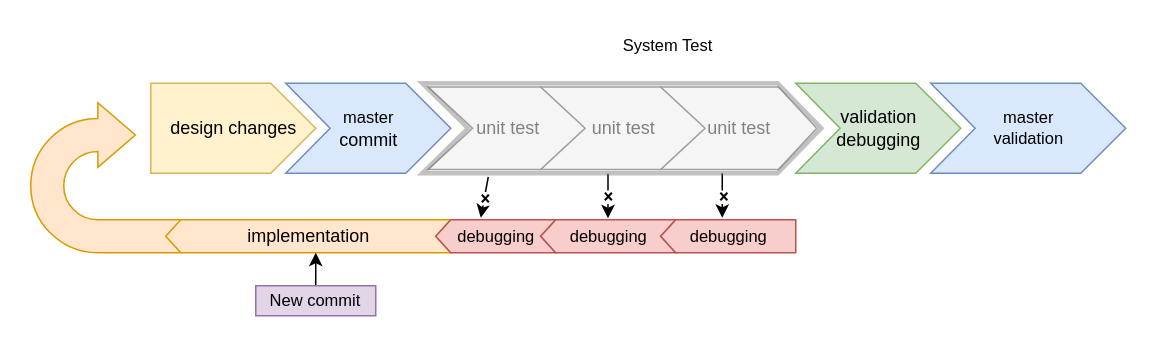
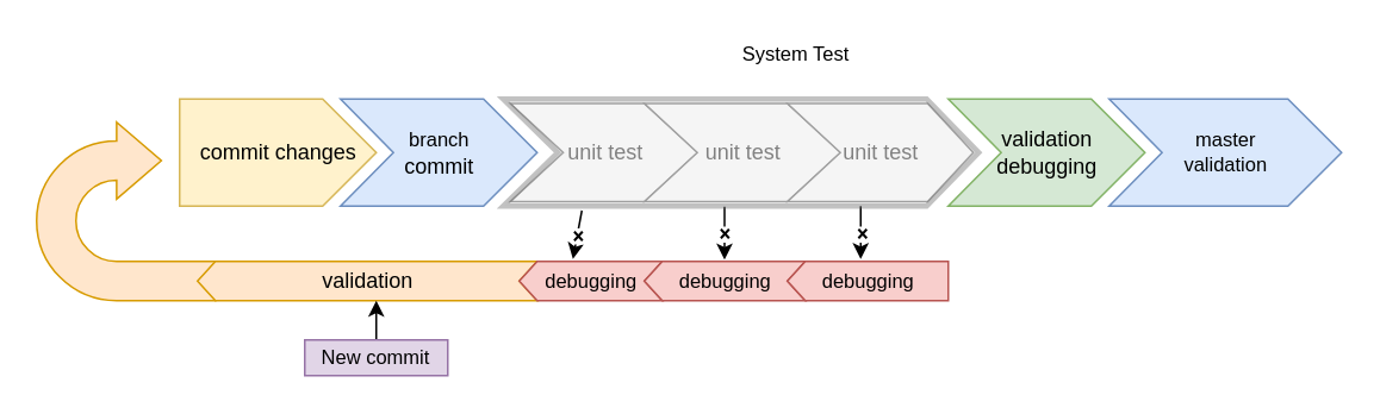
  <mxCell id="0" />
  <mxCell id="1" parent="0" />
  <mxCell id="2" value="" style="html=1;shadow=0;dashed=0;align=center;verticalAlign=middle;shape=mxgraph.arrows2.uTurnArrow;dy=11;arrowHead=43;dx2=25;fillColor=#ffe6cc;strokeColor=#d79b00;" vertex="1" parent="1"><mxGeometry x="20" y="68" width="100" height="100" as="geometry" /></mxCell>
- <mxCell id="3" value="&lt;span style=&quot;font-size: 11px&quot;&gt;master&lt;br&gt;&lt;/span&gt;commit" style="html=1;shadow=0;dashed=0;align=center;verticalAlign=middle;shape=mxgraph.arrows2.arrow;dy=0;dx=30;notch=29.57;fillColor=#dae8fc;strokeColor=#6c8ebf;fontSize=12;" vertex="1" parent="1"><mxGeometry x="190" y="55" width="110" height="60" as="geometry" /></mxCell>
+ <mxCell id="3" value="&lt;span style=&quot;font-size: 11px&quot;&gt;branch&lt;br&gt;&lt;/span&gt;commit" style="html=1;shadow=0;dashed=0;align=center;verticalAlign=middle;shape=mxgraph.arrows2.arrow;dy=0;dx=30;notch=29.57;fillColor=#dae8fc;strokeColor=#6c8ebf;fontSize=12;" vertex="1" parent="1"><mxGeometry x="190" y="55" width="110" height="60" as="geometry" /></mxCell>
  <mxCell id="4" value="unit test" style="html=1;shadow=0;dashed=0;align=center;verticalAlign=middle;shape=mxgraph.arrows2.arrow;dy=0;dx=30;notch=29.57;horizontal=1;fillColor=#f5f5f5;strokeColor=#666666;fontColor=#333333;" vertex="1" parent="1"><mxGeometry x="285" y="57.5" width="105" height="55" as="geometry" /></mxCell>
- <mxCell id="5" value="design changes" style="html=1;shadow=0;dashed=0;align=center;verticalAlign=middle;shape=mxgraph.arrows2.arrow;dy=0;dx=30;notch=0;fillColor=#fff2cc;strokeColor=#d6b656;" vertex="1" parent="1"><mxGeometry x="100" y="55" width="110" height="60" as="geometry" /></mxCell>
+ <mxCell id="5" value="commit changes" style="html=1;shadow=0;dashed=0;align=center;verticalAlign=middle;shape=mxgraph.arrows2.arrow;dy=0;dx=30;notch=0;fillColor=#fff2cc;strokeColor=#d6b656;" vertex="1" parent="1"><mxGeometry x="100" y="55" width="110" height="60" as="geometry" /></mxCell>
  <mxCell id="6" value="unit test" style="html=1;shadow=0;dashed=0;align=center;verticalAlign=middle;shape=mxgraph.arrows2.arrow;dy=0;dx=30;notch=29.57;fillColor=#f5f5f5;strokeColor=#666666;fontColor=#333333;" vertex="1" parent="1"><mxGeometry x="360" y="57.5" width="110" height="55" as="geometry" /></mxCell>
  <mxCell id="7" value="unit test" style="html=1;shadow=0;dashed=0;align=center;verticalAlign=middle;shape=mxgraph.arrows2.arrow;dy=0;dx=25.57;notch=29.57;fillColor=#f5f5f5;strokeColor=#666666;fontColor=#333333;" vertex="1" parent="1"><mxGeometry x="440" y="57.5" width="104" height="55" as="geometry" /></mxCell>
  <mxCell id="8" value="validation&lt;br&gt;debugging" style="html=1;shadow=0;dashed=0;align=center;verticalAlign=middle;shape=mxgraph.arrows2.arrow;dy=0;dx=30;notch=29.57;fillColor=#d5e8d4;strokeColor=#82b366;" vertex="1" parent="1"><mxGeometry x="530" y="55" width="110" height="60" as="geometry" /></mxCell>
- <mxCell id="9" value="implementation" style="html=1;shadow=0;dashed=0;align=center;verticalAlign=middle;shape=mxgraph.arrows2.arrow;dy=0;dx=10;notch=10;flipH=1;fillColor=#ffe6cc;strokeColor=#d79b00;" vertex="1" parent="1"><mxGeometry x="110" y="146" width="190" height="22" as="geometry" /></mxCell>
+ <mxCell id="9" value="validation" style="html=1;shadow=0;dashed=0;align=center;verticalAlign=middle;shape=mxgraph.arrows2.arrow;dy=0;dx=10;notch=10;flipH=1;fillColor=#ffe6cc;strokeColor=#d79b00;" vertex="1" parent="1"><mxGeometry x="110" y="146" width="190" height="22" as="geometry" /></mxCell>
  <mxCell id="10" value="&lt;font style=&quot;font-size: 11px;&quot;&gt;debugging&lt;/font&gt;" style="html=1;shadow=0;dashed=0;align=center;verticalAlign=middle;shape=mxgraph.arrows2.arrow;dy=0;dx=10;notch=10;flipH=1;horizontal=1;fontSize=11;fillColor=#f8cecc;strokeColor=#b85450;" vertex="1" parent="1"><mxGeometry x="290" y="146" width="80" height="22" as="geometry" /></mxCell>
  <mxCell id="11" value="&lt;span style=&quot;font-size: 11px;&quot;&gt;debugging&lt;/span&gt;" style="html=1;shadow=0;dashed=0;align=center;verticalAlign=middle;shape=mxgraph.arrows2.arrow;dy=0;dx=10;notch=10;flipH=1;horizontal=1;fontSize=11;fillColor=#f8cecc;strokeColor=#b85450;" vertex="1" parent="1"><mxGeometry x="360" y="146" width="90" height="22" as="geometry" /></mxCell>
  <mxCell id="12" value="&lt;span style=&quot;font-size: 11px;&quot;&gt;debugging&lt;/span&gt;" style="html=1;shadow=0;dashed=0;align=center;verticalAlign=middle;shape=mxgraph.arrows2.arrow;dy=0;dx=10;notch=0;flipH=1;horizontal=1;fontSize=11;fillColor=#f8cecc;strokeColor=#b85450;" vertex="1" parent="1"><mxGeometry x="440" y="146" width="90" height="22" as="geometry" /></mxCell>
  <mxCell id="13" value="" style="endArrow=classic;html=1;fontSize=11;exitX=0;exitY=0;exitDx=40;exitDy=60;exitPerimeter=0;entryX=0.625;entryY=-0.061;entryDx=0;entryDy=0;entryPerimeter=0;" edge="1" parent="1" source="4" target="10"><mxGeometry relative="1" as="geometry"><mxPoint x="320" y="90" as="sourcePoint" /><mxPoint x="420" y="90" as="targetPoint" /></mxGeometry></mxCell>
  <mxCell id="14" value="❌" style="edgeLabel;resizable=0;html=1;align=center;verticalAlign=middle;fontSize=8;" connectable="0" vertex="1" parent="13"><mxGeometry relative="1" as="geometry" /></mxCell>
  <mxCell id="15" value="" style="endArrow=classic;html=1;fontSize=11;exitX=0;exitY=0;exitDx=40;exitDy=60;exitPerimeter=0;entryX=0.625;entryY=-0.061;entryDx=0;entryDy=0;entryPerimeter=0;" edge="1" parent="1"><mxGeometry relative="1" as="geometry"><mxPoint x="404.83" y="115.34" as="sourcePoint" /><mxPoint x="404.83" y="144.998" as="targetPoint" /></mxGeometry></mxCell>
  <mxCell id="16" value="❌" style="edgeLabel;resizable=0;html=1;align=center;verticalAlign=middle;fontSize=8;" connectable="0" vertex="1" parent="15"><mxGeometry relative="1" as="geometry" /></mxCell>
  <mxCell id="17" value="" style="endArrow=classic;html=1;fontSize=11;exitX=0;exitY=0;exitDx=40;exitDy=60;exitPerimeter=0;entryX=0.625;entryY=-0.061;entryDx=0;entryDy=0;entryPerimeter=0;" edge="1" parent="1"><mxGeometry relative="1" as="geometry"><mxPoint x="481" y="115" as="sourcePoint" /><mxPoint x="481" y="144.658" as="targetPoint" /></mxGeometry></mxCell>
  <mxCell id="18" value="❌" style="edgeLabel;resizable=0;html=1;align=center;verticalAlign=middle;fontSize=8;" connectable="0" vertex="1" parent="17"><mxGeometry relative="1" as="geometry" /></mxCell>
  <mxCell id="19" value="master&lt;br&gt;validation" style="html=1;shadow=0;dashed=0;align=center;verticalAlign=middle;shape=mxgraph.arrows2.arrow;dy=0;dx=30;notch=29.57;fillColor=#dae8fc;strokeColor=#6c8ebf;fontSize=11;" vertex="1" parent="1"><mxGeometry x="620" y="55" width="130" height="60" as="geometry" /></mxCell>
  <mxCell id="20" style="edgeStyle=orthogonalEdgeStyle;rounded=0;orthogonalLoop=1;jettySize=auto;html=1;entryX=0;entryY=0;entryDx=90;entryDy=22;entryPerimeter=0;fontSize=11;" edge="1" parent="1" target="9"><mxGeometry relative="1" as="geometry"><mxPoint x="210" y="190" as="sourcePoint" /></mxGeometry></mxCell>
  <mxCell id="21" value="New commit" style="text;html=1;strokeColor=#9673a6;fillColor=#e1d5e7;align=center;verticalAlign=middle;whiteSpace=wrap;rounded=0;fontSize=11;" vertex="1" parent="1"><mxGeometry x="170" y="190" width="80" height="20" as="geometry" /></mxCell>
  <mxCell id="22" value="" style="html=1;shadow=0;dashed=0;align=center;verticalAlign=middle;shape=mxgraph.arrows2.arrow;dy=0;dx=29.14;notch=30.43;horizontal=1;fillColor=#f5f5f5;strokeColor=#666666;fontColor=#333333;opacity=40;strokeWidth=3;" vertex="1" parent="1"><mxGeometry x="281" y="55" width="266" height="60" as="geometry" /></mxCell>
  <mxCell id="23" value="System Test" style="text;html=1;strokeColor=none;fillColor=none;align=center;verticalAlign=middle;whiteSpace=wrap;rounded=0;fontSize=11;opacity=40;" vertex="1" parent="1"><mxGeometry x="405" y="20" width="80" height="20" as="geometry" /></mxCell>
